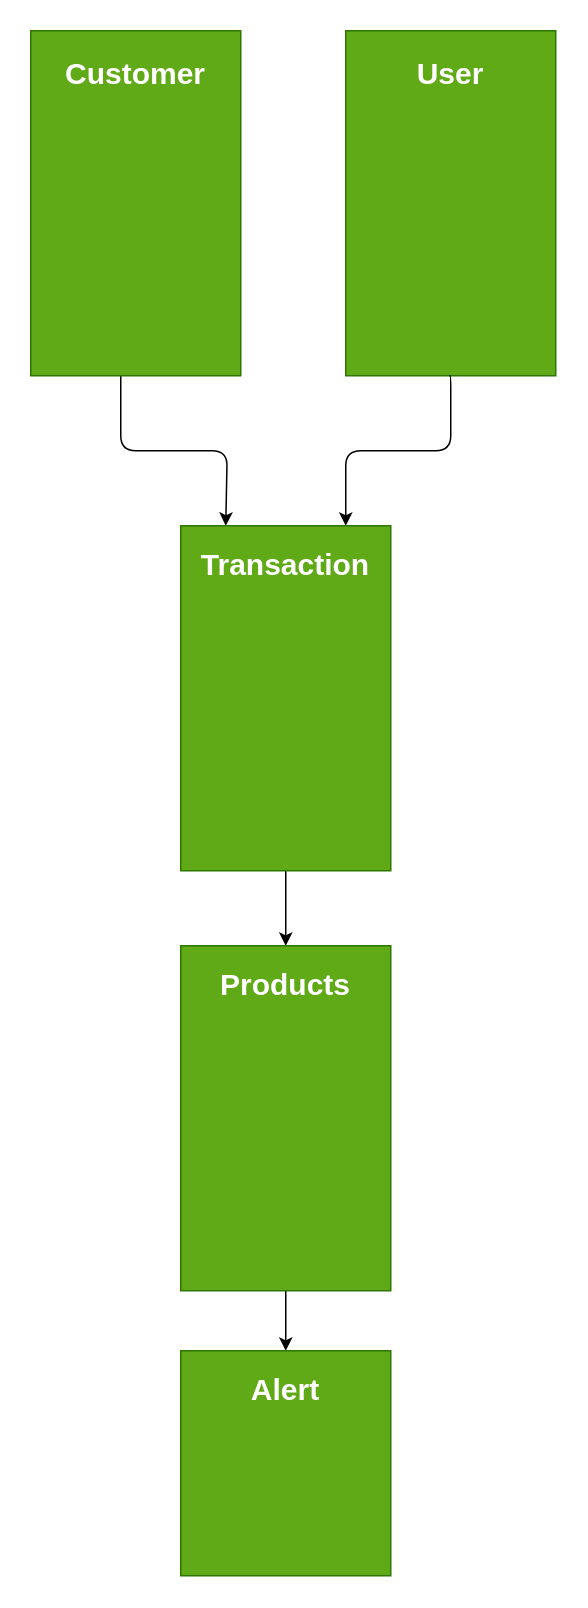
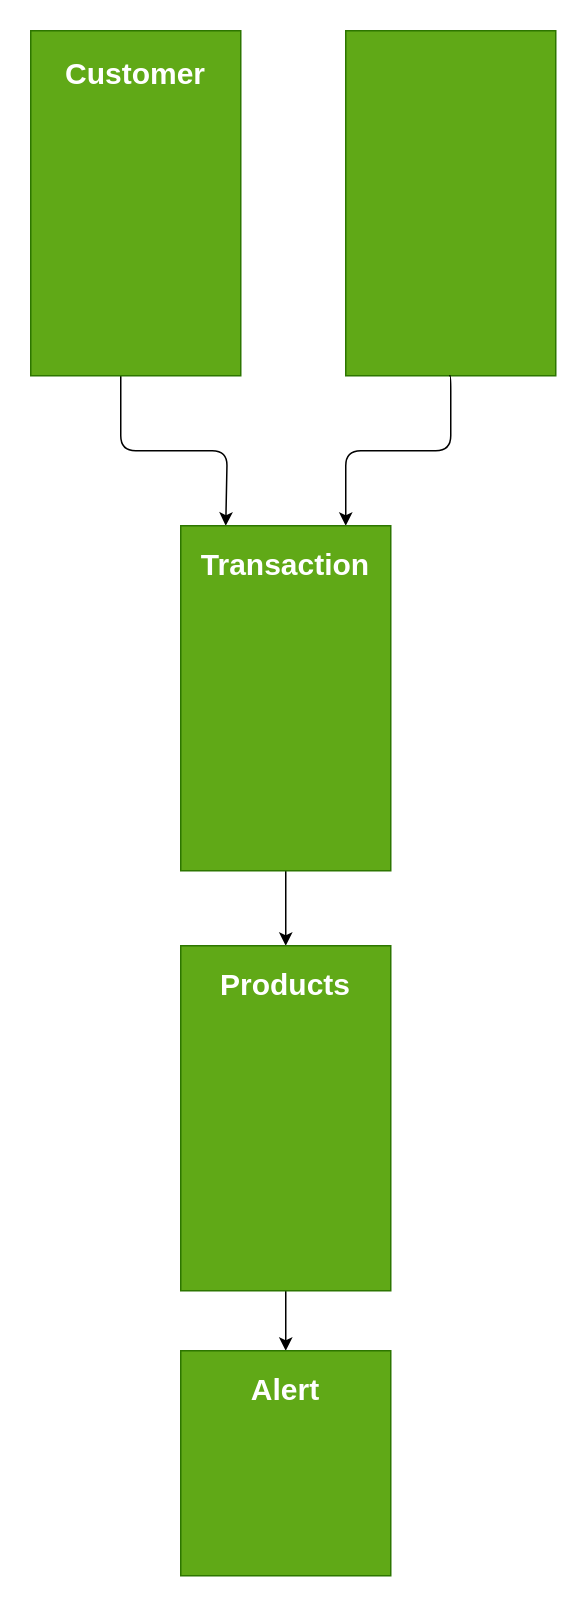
  <mxCell id="0" />
  <mxCell id="1" parent="0" />
  <mxCell id="2" style="html=1;edgeStyle=orthogonalEdgeStyle;" edge="1" parent="1"><mxGeometry relative="1" as="geometry"><mxPoint x="150" y="350" as="targetPoint" /><mxPoint x="80" y="250" as="sourcePoint" /><Array as="points"><mxPoint x="80" y="300" /><mxPoint x="151" y="300" /></Array></mxGeometry></mxCell>
  <mxCell id="3" value="" style="rounded=0;whiteSpace=wrap;html=1;fillColor=#60a917;strokeColor=#2D7600;fontColor=#ffffff;" vertex="1" parent="1"><mxGeometry x="20" y="20" width="140" height="230" as="geometry" /></mxCell>
  <mxCell id="4" value="" style="rounded=0;whiteSpace=wrap;html=1;fillColor=#60a917;strokeColor=#2D7600;fontColor=#ffffff;" vertex="1" parent="1"><mxGeometry x="230" y="20" width="140" height="230" as="geometry" /></mxCell>
- <mxCell id="5" value="User" style="text;html=1;align=center;verticalAlign=middle;whiteSpace=wrap;rounded=0;fontStyle=1;fontColor=#FFFFFF;labelBackgroundColor=none;labelBorderColor=none;textShadow=0;fontSize=20;" vertex="1" parent="1"><mxGeometry x="260" y="30" width="80" height="35" as="geometry" /></mxCell>
  <mxCell id="6" value="Customer" style="text;html=1;align=center;verticalAlign=middle;whiteSpace=wrap;rounded=0;fontStyle=1;fontColor=#FFFFFF;labelBackgroundColor=none;labelBorderColor=none;textShadow=0;fontSize=20;" vertex="1" parent="1"><mxGeometry x="50" y="30" width="80" height="35" as="geometry" /></mxCell>
  <mxCell id="7" style="html=1;edgeStyle=orthogonalEdgeStyle;" edge="1" parent="1"><mxGeometry relative="1" as="geometry"><mxPoint x="230" y="350" as="targetPoint" /><mxPoint x="299" y="250" as="sourcePoint" /><Array as="points"><mxPoint x="300" y="250" /><mxPoint x="300" y="300" /><mxPoint x="230" y="300" /></Array></mxGeometry></mxCell>
  <mxCell id="8" style="edgeStyle=none;html=1;" edge="1" parent="1" source="9"><mxGeometry relative="1" as="geometry"><mxPoint x="190" y="630" as="targetPoint" /></mxGeometry></mxCell>
  <mxCell id="9" value="" style="rounded=0;whiteSpace=wrap;html=1;fillColor=#60a917;strokeColor=#2D7600;fontColor=#ffffff;" vertex="1" parent="1"><mxGeometry x="120" y="350" width="140" height="230" as="geometry" /></mxCell>
  <mxCell id="10" value="Transaction" style="text;html=1;align=center;verticalAlign=middle;whiteSpace=wrap;rounded=0;fontColor=#FFFFFF;fontStyle=1;fontSize=20;" vertex="1" parent="1"><mxGeometry x="160" y="360" width="60" height="30" as="geometry" /></mxCell>
  <mxCell id="11" style="edgeStyle=none;html=1;" edge="1" parent="1" source="12"><mxGeometry relative="1" as="geometry"><mxPoint x="190" y="900" as="targetPoint" /></mxGeometry></mxCell>
  <mxCell id="12" value="" style="rounded=0;whiteSpace=wrap;html=1;fillColor=#60a917;strokeColor=#2D7600;fontColor=#ffffff;" vertex="1" parent="1"><mxGeometry x="120" y="630" width="140" height="230" as="geometry" /></mxCell>
  <mxCell id="13" value="Products" style="text;html=1;align=center;verticalAlign=middle;whiteSpace=wrap;rounded=0;fontStyle=1;fontSize=20;fontColor=#FFFFFF;" vertex="1" parent="1"><mxGeometry x="160" y="640" width="60" height="30" as="geometry" /></mxCell>
  <mxCell id="14" value="" style="rounded=0;whiteSpace=wrap;html=1;fillColor=#60a917;strokeColor=#2D7600;fontColor=#ffffff;" vertex="1" parent="1"><mxGeometry x="120" y="900" width="140" height="150" as="geometry" /></mxCell>
  <mxCell id="15" value="Alert" style="text;html=1;align=center;verticalAlign=middle;whiteSpace=wrap;rounded=0;fontStyle=1;fontSize=20;fontColor=#FFFFFF;" vertex="1" parent="1"><mxGeometry x="160" y="910" width="60" height="30" as="geometry" /></mxCell>
